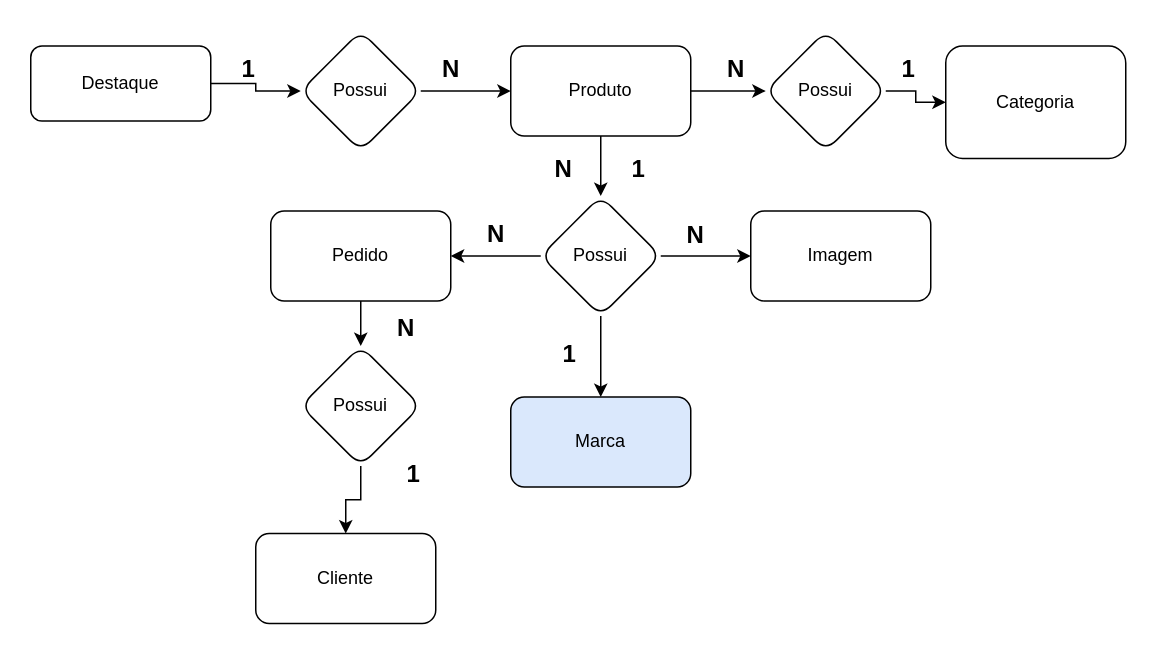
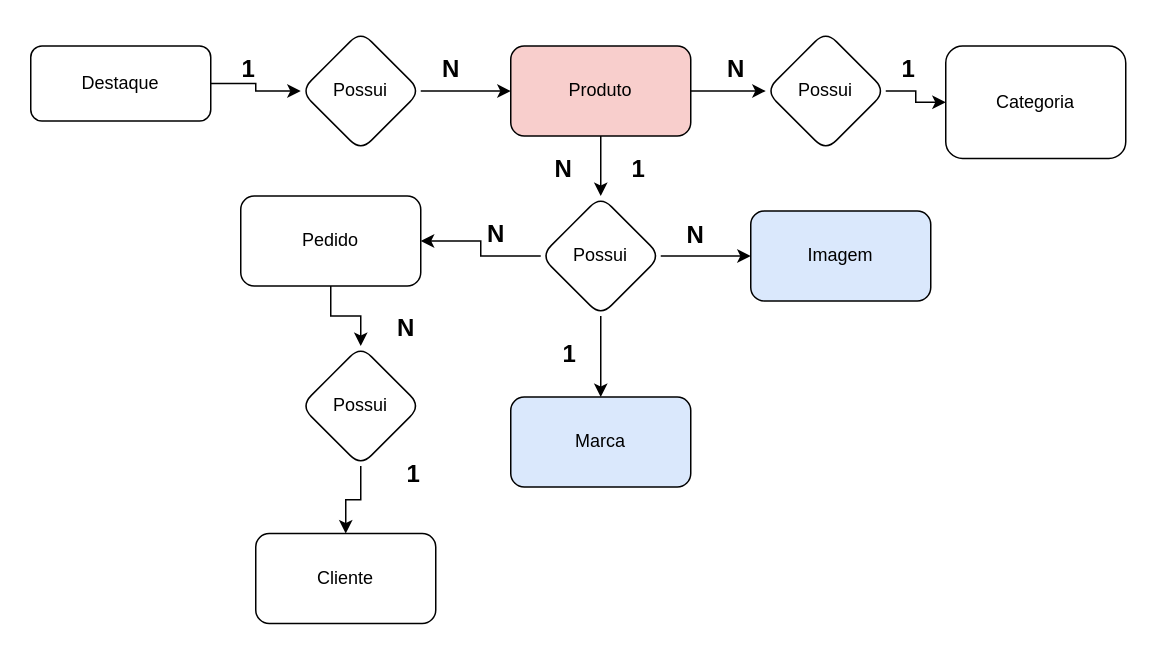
  <mxCell id="0" />
  <mxCell id="1" parent="0" />
  <mxCell id="2" value="" style="edgeStyle=orthogonalEdgeStyle;rounded=0;orthogonalLoop=1;jettySize=auto;html=1;" parent="1" source="3" target="5" edge="1"><mxGeometry relative="1" as="geometry" /></mxCell>
  <mxCell id="3" value="Destaque" style="rounded=1;whiteSpace=wrap;html=1;" parent="1" vertex="1"><mxGeometry x="20" y="30" width="120" height="50" as="geometry" /></mxCell>
  <mxCell id="4" value="" style="edgeStyle=orthogonalEdgeStyle;rounded=0;orthogonalLoop=1;jettySize=auto;html=1;" parent="1" source="5" target="8" edge="1"><mxGeometry relative="1" as="geometry" /></mxCell>
  <mxCell id="5" value="Possui" style="rhombus;whiteSpace=wrap;html=1;rounded=1;" parent="1" vertex="1"><mxGeometry x="200" y="20" width="80" height="80" as="geometry" /></mxCell>
  <mxCell id="6" value="" style="edgeStyle=orthogonalEdgeStyle;rounded=0;orthogonalLoop=1;jettySize=auto;html=1;" parent="1" source="8" target="12" edge="1"><mxGeometry relative="1" as="geometry" /></mxCell>
  <mxCell id="7" value="" style="edgeStyle=orthogonalEdgeStyle;rounded=0;orthogonalLoop=1;jettySize=auto;html=1;" parent="1" source="8" target="15" edge="1"><mxGeometry relative="1" as="geometry" /></mxCell>
- <mxCell id="8" value="Produto" style="whiteSpace=wrap;html=1;rounded=1;" parent="1" vertex="1"><mxGeometry x="340" y="30" width="120" height="60" as="geometry" /></mxCell>
+ <mxCell id="8" value="Produto" style="whiteSpace=wrap;html=1;rounded=1;fillColor=#f8cecc;" parent="1" vertex="1"><mxGeometry x="340" y="30" width="120" height="60" as="geometry" /></mxCell>
  <mxCell id="9" value="" style="edgeStyle=orthogonalEdgeStyle;rounded=0;orthogonalLoop=1;jettySize=auto;html=1;" parent="1" source="12" target="13" edge="1"><mxGeometry relative="1" as="geometry" /></mxCell>
  <mxCell id="10" value="" style="edgeStyle=orthogonalEdgeStyle;rounded=0;orthogonalLoop=1;jettySize=auto;html=1;" parent="1" source="12" target="23" edge="1"><mxGeometry relative="1" as="geometry" /></mxCell>
  <mxCell id="11" value="" style="edgeStyle=orthogonalEdgeStyle;rounded=0;orthogonalLoop=1;jettySize=auto;html=1;" edge="1" parent="1" source="12" target="27"><mxGeometry relative="1" as="geometry" /></mxCell>
  <mxCell id="12" value="Possui" style="rhombus;whiteSpace=wrap;html=1;rounded=1;" parent="1" vertex="1"><mxGeometry x="360" y="130" width="80" height="80" as="geometry" /></mxCell>
  <mxCell id="13" value="Marca" style="whiteSpace=wrap;html=1;rounded=1;fillColor=#dae8fc;" parent="1" vertex="1"><mxGeometry x="340" y="264" width="120" height="60" as="geometry" /></mxCell>
  <mxCell id="14" value="" style="edgeStyle=orthogonalEdgeStyle;rounded=0;orthogonalLoop=1;jettySize=auto;html=1;" parent="1" source="15" target="16" edge="1"><mxGeometry relative="1" as="geometry" /></mxCell>
  <mxCell id="15" value="Possui" style="rhombus;whiteSpace=wrap;html=1;rounded=1;" parent="1" vertex="1"><mxGeometry x="510" y="20" width="80" height="80" as="geometry" /></mxCell>
  <mxCell id="16" value="Categoria" style="whiteSpace=wrap;html=1;rounded=1;" parent="1" vertex="1"><mxGeometry x="630" y="30" width="120" height="75" as="geometry" /></mxCell>
  <mxCell id="17" value="&lt;font style=&quot;font-size: 16px;&quot;&gt;&lt;b&gt;1&lt;/b&gt;&lt;/font&gt;" style="text;html=1;align=center;verticalAlign=middle;resizable=0;points=[];autosize=1;strokeColor=none;fillColor=none;" parent="1" vertex="1"><mxGeometry x="150" y="30" width="30" height="30" as="geometry" /></mxCell>
  <mxCell id="18" value="&lt;font style=&quot;font-size: 16px;&quot;&gt;&lt;b&gt;N&lt;/b&gt;&lt;/font&gt;" style="text;html=1;align=center;verticalAlign=middle;resizable=0;points=[];autosize=1;strokeColor=none;fillColor=none;" parent="1" vertex="1"><mxGeometry x="280" y="30" width="40" height="30" as="geometry" /></mxCell>
  <mxCell id="19" value="&lt;font style=&quot;font-size: 16px;&quot;&gt;&lt;b&gt;N&lt;/b&gt;&lt;/font&gt;" style="text;html=1;align=center;verticalAlign=middle;resizable=0;points=[];autosize=1;strokeColor=none;fillColor=none;" parent="1" vertex="1"><mxGeometry x="355" y="97" width="40" height="30" as="geometry" /></mxCell>
  <mxCell id="20" value="&lt;font style=&quot;font-size: 16px;&quot;&gt;&lt;b&gt;1&lt;/b&gt;&lt;/font&gt;" style="text;html=1;align=center;verticalAlign=middle;resizable=0;points=[];autosize=1;strokeColor=none;fillColor=none;" parent="1" vertex="1"><mxGeometry x="364" y="220" width="30" height="30" as="geometry" /></mxCell>
  <mxCell id="21" value="&lt;font style=&quot;font-size: 16px;&quot;&gt;&lt;b&gt;N&lt;/b&gt;&lt;/font&gt;" style="text;html=1;align=center;verticalAlign=middle;resizable=0;points=[];autosize=1;strokeColor=none;fillColor=none;" parent="1" vertex="1"><mxGeometry x="470" y="30" width="40" height="30" as="geometry" /></mxCell>
  <mxCell id="22" value="&lt;font style=&quot;font-size: 16px;&quot;&gt;&lt;b&gt;1&lt;/b&gt;&lt;/font&gt;" style="text;html=1;align=center;verticalAlign=middle;resizable=0;points=[];autosize=1;strokeColor=none;fillColor=none;" parent="1" vertex="1"><mxGeometry x="590" y="30" width="30" height="30" as="geometry" /></mxCell>
- <mxCell id="23" value="Imagem" style="whiteSpace=wrap;html=1;rounded=1;" parent="1" vertex="1"><mxGeometry x="500" y="140" width="120" height="60" as="geometry" /></mxCell>
+ <mxCell id="23" value="Imagem" style="whiteSpace=wrap;html=1;rounded=1;fillColor=#dae8fc;" parent="1" vertex="1"><mxGeometry x="500" y="140" width="120" height="60" as="geometry" /></mxCell>
  <mxCell id="24" value="&lt;font style=&quot;font-size: 16px;&quot;&gt;&lt;b&gt;N&lt;/b&gt;&lt;/font&gt;" style="text;html=1;align=center;verticalAlign=middle;resizable=0;points=[];autosize=1;strokeColor=none;fillColor=none;" parent="1" vertex="1"><mxGeometry x="443" y="141" width="40" height="30" as="geometry" /></mxCell>
  <mxCell id="25" value="&lt;font style=&quot;font-size: 16px;&quot;&gt;&lt;b&gt;1&lt;/b&gt;&lt;/font&gt;" style="text;html=1;align=center;verticalAlign=middle;resizable=0;points=[];autosize=1;strokeColor=none;fillColor=none;" parent="1" vertex="1"><mxGeometry x="410" y="97" width="30" height="30" as="geometry" /></mxCell>
  <mxCell id="26" value="" style="edgeStyle=orthogonalEdgeStyle;rounded=0;orthogonalLoop=1;jettySize=auto;html=1;" edge="1" parent="1" source="27" target="29"><mxGeometry relative="1" as="geometry" /></mxCell>
- <mxCell id="27" value="Pedido" style="whiteSpace=wrap;html=1;rounded=1;" vertex="1" parent="1"><mxGeometry x="180" y="140" width="120" height="60" as="geometry" /></mxCell>
+ <mxCell id="27" value="Pedido" style="whiteSpace=wrap;html=1;rounded=1;" vertex="1" parent="1"><mxGeometry x="160" y="130" width="120" height="60" as="geometry" /></mxCell>
  <mxCell id="28" value="" style="edgeStyle=orthogonalEdgeStyle;rounded=0;orthogonalLoop=1;jettySize=auto;html=1;" edge="1" parent="1" source="29" target="30"><mxGeometry relative="1" as="geometry" /></mxCell>
  <mxCell id="29" value="Possui" style="rhombus;whiteSpace=wrap;html=1;rounded=1;" vertex="1" parent="1"><mxGeometry x="200" y="230" width="80" height="80" as="geometry" /></mxCell>
  <mxCell id="30" value="Cliente" style="whiteSpace=wrap;html=1;rounded=1;" vertex="1" parent="1"><mxGeometry x="170" y="355" width="120" height="60" as="geometry" /></mxCell>
  <mxCell id="31" value="&lt;font style=&quot;font-size: 16px;&quot;&gt;&lt;b&gt;N&lt;/b&gt;&lt;/font&gt;" style="text;html=1;align=center;verticalAlign=middle;resizable=0;points=[];autosize=1;strokeColor=none;fillColor=none;" vertex="1" parent="1"><mxGeometry x="310" y="140" width="40" height="30" as="geometry" /></mxCell>
  <mxCell id="32" value="&lt;font style=&quot;font-size: 16px;&quot;&gt;&lt;b&gt;N&lt;/b&gt;&lt;/font&gt;" style="text;html=1;align=center;verticalAlign=middle;resizable=0;points=[];autosize=1;strokeColor=none;fillColor=none;" vertex="1" parent="1"><mxGeometry x="250" y="203" width="40" height="30" as="geometry" /></mxCell>
  <mxCell id="33" value="&lt;font style=&quot;font-size: 16px;&quot;&gt;&lt;b&gt;1&lt;/b&gt;&lt;/font&gt;" style="text;html=1;align=center;verticalAlign=middle;resizable=0;points=[];autosize=1;strokeColor=none;fillColor=none;" vertex="1" parent="1"><mxGeometry x="260" y="300" width="30" height="30" as="geometry" /></mxCell>
